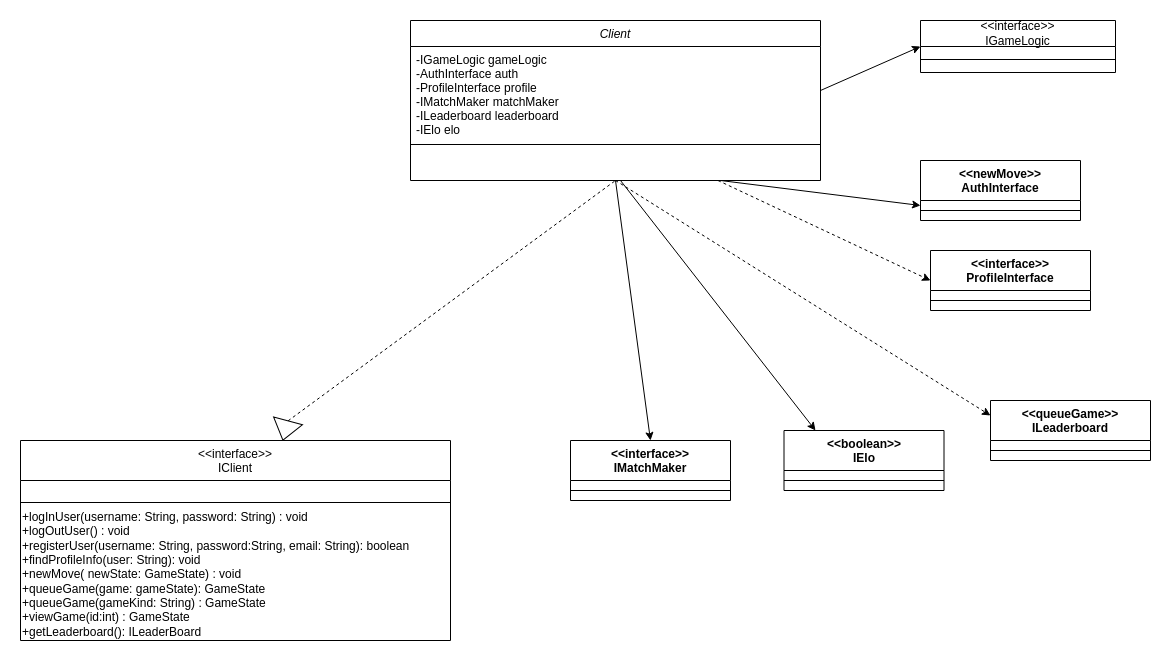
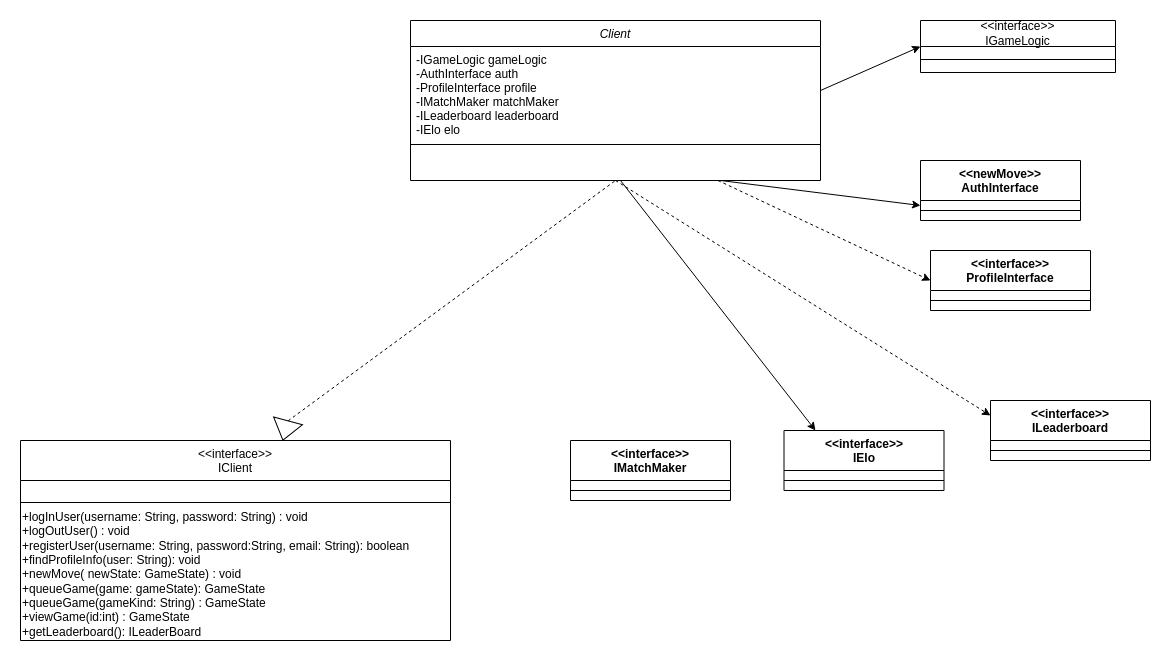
  <mxCell id="0" />
  <mxCell id="1" parent="0" />
  <mxCell id="2" value="Client" style="swimlane;fontStyle=2;align=center;verticalAlign=top;childLayout=stackLayout;horizontal=1;startSize=26;horizontalStack=0;resizeParent=1;resizeLast=0;collapsible=1;marginBottom=0;rounded=0;shadow=0;strokeWidth=1;" parent="1" vertex="1"><mxGeometry x="410" y="20" width="410" height="160" as="geometry"><mxRectangle x="230" y="140" width="160" height="26" as="alternateBounds" /></mxGeometry></mxCell>
  <mxCell id="3" value="-IGameLogic gameLogic&#10;-AuthInterface auth&#10;-ProfileInterface profile&#10;-IMatchMaker matchMaker&#10;-ILeaderboard leaderboard&#10;-IElo elo&#10;" style="text;align=left;verticalAlign=top;spacingLeft=4;spacingRight=4;overflow=hidden;rotatable=0;points=[[0,0.5],[1,0.5]];portConstraint=eastwest;" parent="2" vertex="1"><mxGeometry y="26" width="410" height="94" as="geometry" /></mxCell>
  <mxCell id="4" value="" style="line;html=1;strokeWidth=1;align=left;verticalAlign=middle;spacingTop=-1;spacingLeft=3;spacingRight=3;rotatable=0;labelPosition=right;points=[];portConstraint=eastwest;" parent="2" vertex="1"><mxGeometry y="120" width="410" height="8" as="geometry" /></mxCell>
  <mxCell id="5" value="&lt;&lt;interface&gt;&gt;&#10;IClient" style="swimlane;fontStyle=0;align=center;verticalAlign=top;childLayout=stackLayout;horizontal=1;startSize=40;horizontalStack=0;resizeParent=1;resizeLast=0;collapsible=1;marginBottom=0;rounded=0;shadow=0;strokeWidth=1;" parent="1" vertex="1"><mxGeometry x="20" y="440" width="430" height="200" as="geometry"><mxRectangle x="130" y="380" width="160" height="26" as="alternateBounds" /></mxGeometry></mxCell>
  <mxCell id="6" value="" style="line;html=1;strokeWidth=1;align=left;verticalAlign=middle;spacingTop=-1;spacingLeft=3;spacingRight=3;rotatable=0;labelPosition=right;points=[];portConstraint=eastwest;" parent="5" vertex="1"><mxGeometry y="40" width="430" height="44" as="geometry" /></mxCell>
  <mxCell id="7" value="+logInUser(username: String, password: String) : void&lt;div&gt;+logOutUser() : void&lt;/div&gt;&lt;div&gt;+registerUser(username: String, password:String, email: String): boolean&lt;/div&gt;&lt;div&gt;+findProfileInfo(user: String): void&lt;/div&gt;&lt;div&gt;+newMove( newState: GameState) : void&lt;/div&gt;&lt;div&gt;+queueGame(game: gameState): GameState&lt;/div&gt;&lt;div&gt;+queueGame(gameKind: String) : GameState&lt;/div&gt;&lt;div&gt;+viewGame(id:int) : GameState&lt;/div&gt;&lt;div&gt;+getLeaderboard(): ILeaderBoard&lt;/div&gt;" style="text;html=1;align=left;verticalAlign=middle;whiteSpace=wrap;rounded=0;" parent="5" vertex="1"><mxGeometry y="84" width="430" height="100" as="geometry" /></mxCell>
  <mxCell id="8" value="" style="endArrow=none;dashed=1;html=1;rounded=0;exitX=0;exitY=0.5;exitDx=0;exitDy=0;entryX=0.5;entryY=1;entryDx=0;entryDy=0;" parent="1" source="9" edge="1" target="2"><mxGeometry width="50" height="50" relative="1" as="geometry"><mxPoint x="360" y="390" as="sourcePoint" /><mxPoint x="607.76" y="300" as="targetPoint" /><Array as="points" /></mxGeometry></mxCell>
  <mxCell id="9" value="" style="triangle;whiteSpace=wrap;html=1;direction=south;rotation=15;" parent="1" vertex="1"><mxGeometry x="270" y="420" width="30" height="20" as="geometry" /></mxCell>
  <mxCell id="10" value="&amp;lt;&amp;lt;interface&amp;gt;&amp;gt;&lt;div&gt;IGameLogic&lt;/div&gt;" style="swimlane;fontStyle=0;childLayout=stackLayout;horizontal=1;startSize=26;fillColor=none;horizontalStack=0;resizeParent=1;resizeParentMax=0;resizeLast=0;collapsible=1;marginBottom=0;whiteSpace=wrap;html=1;" parent="1" vertex="1"><mxGeometry x="920" y="20" width="195" height="52" as="geometry" /></mxCell>
  <mxCell id="11" value="" style="endArrow=none;html=1;rounded=0;entryX=1;entryY=0.75;entryDx=0;entryDy=0;exitX=0;exitY=0.75;exitDx=0;exitDy=0;" parent="1" source="10" target="10" edge="1"><mxGeometry width="50" height="50" relative="1" as="geometry"><mxPoint x="790" y="250" as="sourcePoint" /><mxPoint x="840" y="200" as="targetPoint" /></mxGeometry></mxCell>
  <mxCell id="12" value="&amp;lt;&amp;lt;newMove&amp;gt;&amp;gt;&lt;div&gt;AuthInterface&lt;/div&gt;" style="swimlane;fontStyle=1;align=center;verticalAlign=top;childLayout=stackLayout;horizontal=1;startSize=40;horizontalStack=0;resizeParent=1;resizeParentMax=0;resizeLast=0;collapsible=1;marginBottom=0;whiteSpace=wrap;html=1;" parent="1" vertex="1"><mxGeometry x="920" y="160" width="160" height="60" as="geometry" /></mxCell>
  <mxCell id="13" value="" style="line;strokeWidth=1;fillColor=none;align=left;verticalAlign=middle;spacingTop=-1;spacingLeft=3;spacingRight=3;rotatable=0;labelPosition=right;points=[];portConstraint=eastwest;strokeColor=inherit;" parent="12" vertex="1"><mxGeometry y="40" width="160" height="20" as="geometry" /></mxCell>
  <mxCell id="14" value="&amp;lt;&amp;lt;interface&amp;gt;&amp;gt;&lt;div&gt;ProfileInterface&lt;/div&gt;" style="swimlane;fontStyle=1;align=center;verticalAlign=top;childLayout=stackLayout;horizontal=1;startSize=40;horizontalStack=0;resizeParent=1;resizeParentMax=0;resizeLast=0;collapsible=1;marginBottom=0;whiteSpace=wrap;html=1;" parent="1" vertex="1"><mxGeometry x="930" y="250" width="160" height="60" as="geometry" /></mxCell>
  <mxCell id="15" value="" style="line;strokeWidth=1;fillColor=none;align=left;verticalAlign=middle;spacingTop=-1;spacingLeft=3;spacingRight=3;rotatable=0;labelPosition=right;points=[];portConstraint=eastwest;strokeColor=inherit;" parent="14" vertex="1"><mxGeometry y="40" width="160" height="20" as="geometry" /></mxCell>
  <mxCell id="16" value="&amp;lt;&amp;lt;interface&amp;gt;&amp;gt;&lt;div&gt;IMatchMaker&lt;/div&gt;" style="swimlane;fontStyle=1;align=center;verticalAlign=top;childLayout=stackLayout;horizontal=1;startSize=40;horizontalStack=0;resizeParent=1;resizeParentMax=0;resizeLast=0;collapsible=1;marginBottom=0;whiteSpace=wrap;html=1;" parent="1" vertex="1"><mxGeometry x="570" y="440" width="160" height="60" as="geometry" /></mxCell>
  <mxCell id="17" value="" style="line;strokeWidth=1;fillColor=none;align=left;verticalAlign=middle;spacingTop=-1;spacingLeft=3;spacingRight=3;rotatable=0;labelPosition=right;points=[];portConstraint=eastwest;strokeColor=inherit;" parent="16" vertex="1"><mxGeometry y="40" width="160" height="20" as="geometry" /></mxCell>
- <mxCell id="18" value="&amp;lt;&amp;lt;queueGame&amp;gt;&amp;gt;&lt;div&gt;ILeaderboard&lt;/div&gt;" style="swimlane;fontStyle=1;align=center;verticalAlign=top;childLayout=stackLayout;horizontal=1;startSize=40;horizontalStack=0;resizeParent=1;resizeParentMax=0;resizeLast=0;collapsible=1;marginBottom=0;whiteSpace=wrap;html=1;" parent="1" vertex="1"><mxGeometry x="990" y="400" width="160" height="60" as="geometry" /></mxCell>
+ <mxCell id="18" value="&amp;lt;&amp;lt;interface&amp;gt;&amp;gt;&lt;div&gt;ILeaderboard&lt;/div&gt;" style="swimlane;fontStyle=1;align=center;verticalAlign=top;childLayout=stackLayout;horizontal=1;startSize=40;horizontalStack=0;resizeParent=1;resizeParentMax=0;resizeLast=0;collapsible=1;marginBottom=0;whiteSpace=wrap;html=1;" parent="1" vertex="1"><mxGeometry x="990" y="400" width="160" height="60" as="geometry" /></mxCell>
  <mxCell id="19" value="" style="line;strokeWidth=1;fillColor=none;align=left;verticalAlign=middle;spacingTop=-1;spacingLeft=3;spacingRight=3;rotatable=0;labelPosition=right;points=[];portConstraint=eastwest;strokeColor=inherit;" parent="18" vertex="1"><mxGeometry y="40" width="160" height="20" as="geometry" /></mxCell>
- <mxCell id="20" value="&amp;lt;&amp;lt;boolean&amp;gt;&amp;gt;&lt;div&gt;IElo&lt;/div&gt;" style="swimlane;fontStyle=1;align=center;verticalAlign=top;childLayout=stackLayout;horizontal=1;startSize=40;horizontalStack=0;resizeParent=1;resizeParentMax=0;resizeLast=0;collapsible=1;marginBottom=0;whiteSpace=wrap;html=1;" parent="1" vertex="1"><mxGeometry x="783.5" y="430" width="160" height="60" as="geometry" /></mxCell>
+ <mxCell id="20" value="&amp;lt;&amp;lt;interface&amp;gt;&amp;gt;&lt;div&gt;IElo&lt;/div&gt;" style="swimlane;fontStyle=1;align=center;verticalAlign=top;childLayout=stackLayout;horizontal=1;startSize=40;horizontalStack=0;resizeParent=1;resizeParentMax=0;resizeLast=0;collapsible=1;marginBottom=0;whiteSpace=wrap;html=1;" parent="1" vertex="1"><mxGeometry x="783.5" y="430" width="160" height="60" as="geometry" /></mxCell>
  <mxCell id="21" value="" style="line;strokeWidth=1;fillColor=none;align=left;verticalAlign=middle;spacingTop=-1;spacingLeft=3;spacingRight=3;rotatable=0;labelPosition=right;points=[];portConstraint=eastwest;strokeColor=inherit;" parent="20" vertex="1"><mxGeometry y="40" width="160" height="20" as="geometry" /></mxCell>
  <mxCell id="22" value="" style="endArrow=classic;html=1;rounded=0;entryX=0;entryY=0.5;entryDx=0;entryDy=0;" parent="1" target="10" edge="1"><mxGeometry width="50" height="50" relative="1" as="geometry"><mxPoint x="820" y="90" as="sourcePoint" /><mxPoint x="870" y="40" as="targetPoint" /></mxGeometry></mxCell>
  <mxCell id="23" value="" style="endArrow=classic;html=1;rounded=0;entryX=0;entryY=0.75;entryDx=0;entryDy=0;" parent="1" target="12" edge="1"><mxGeometry width="50" height="50" relative="1" as="geometry"><mxPoint x="720" y="180" as="sourcePoint" /><mxPoint x="870" y="135" as="targetPoint" /></mxGeometry></mxCell>
  <mxCell id="24" value="" style="endArrow=classic;html=1;rounded=0;entryX=0;entryY=0.5;entryDx=0;entryDy=0;exitX=0.75;exitY=1;exitDx=0;exitDy=0;dashed=1;" parent="1" target="14" edge="1" source="2"><mxGeometry width="50" height="50" relative="1" as="geometry"><mxPoint x="820" y="270" as="sourcePoint" /><mxPoint x="870" y="220" as="targetPoint" /></mxGeometry></mxCell>
  <mxCell id="25" value="" style="endArrow=classic;html=1;rounded=0;entryX=0.197;entryY=-0.037;entryDx=0;entryDy=0;entryPerimeter=0;" parent="1" edge="1"><mxGeometry width="50" height="50" relative="1" as="geometry"><mxPoint x="620" y="180" as="sourcePoint" /><mxPoint x="815.02" y="430" as="targetPoint" /></mxGeometry></mxCell>
- <mxCell id="26" value="" style="endArrow=classic;html=1;rounded=0;entryX=0.5;entryY=0;entryDx=0;entryDy=0;exitX=0.5;exitY=1;exitDx=0;exitDy=0;" parent="1" target="16" edge="1" source="2"><mxGeometry width="50" height="50" relative="1" as="geometry"><mxPoint x="630" y="310" as="sourcePoint" /><mxPoint x="640" y="430" as="targetPoint" /></mxGeometry></mxCell>
  <mxCell id="27" value="" style="endArrow=classic;html=1;rounded=0;entryX=0;entryY=0.25;entryDx=0;entryDy=0;exitX=0.5;exitY=1;exitDx=0;exitDy=0;dashed=1;" parent="1" target="18" edge="1" source="2"><mxGeometry width="50" height="50" relative="1" as="geometry"><mxPoint x="630" y="190" as="sourcePoint" /><mxPoint x="809" y="250" as="targetPoint" /></mxGeometry></mxCell>
